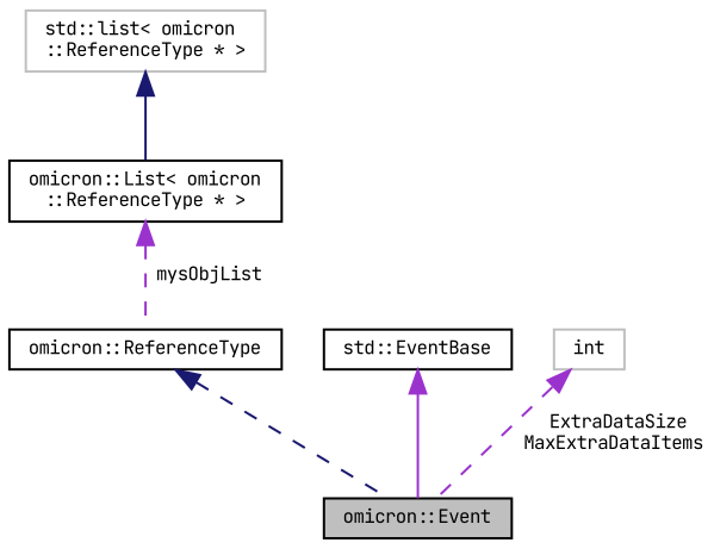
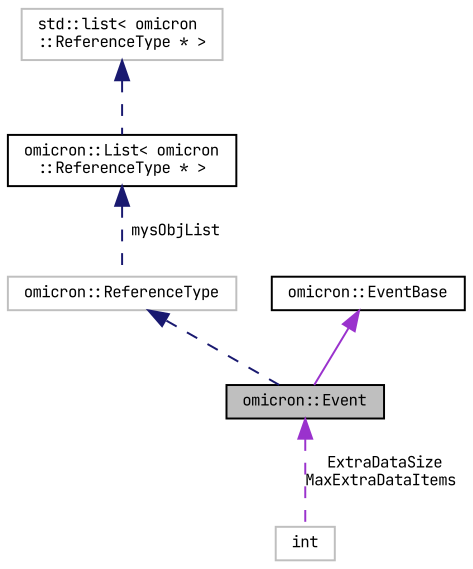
  digraph {
    fontname="JetBrains Mono"
    node [color=black fontname="JetBrains Mono" fontsize=8 shape=record]
    edge [color=darkorchid3 dir=back fontname="JetBrains Mono" fontsize=8 labelfontname="FreeSans.ttf" labelfontsize=8 style=dashed]
    n1 [fillcolor=grey75 fontcolor=black height=0.2 label="omicron::Event" style=filled width=0.4]
-   n2 [height=0.2 label="omicron::ReferenceType" width=0.4]
+   n2 [color=grey75 height=0.2 label="omicron::ReferenceType" width=0.4]
    n3 [height=0.2 label="omicron::List\< omicron\l::ReferenceType * \>" width=0.4]
    n4 [color=grey75 height=0.2 label="std::list\< omicron\l::ReferenceType * \>" width=0.4]
-   n5 [height=0.2 label="std::EventBase" width=0.4]
+   n5 [height=0.2 label="omicron::EventBase" width=0.4]
    n6 [color=grey75 height=0.2 label=int width=0.4]
    n2 -> n1 [color=midnightblue]
-   n3 -> n2 [label=" mysObjList"]
-   n4 -> n3 [color=midnightblue style=solid]
+   n3 -> n2 [color=midnightblue label=" mysObjList"]
+   n4 -> n3 [color=midnightblue]
    n5 -> n1 [style=solid]
-   n6 -> n1 [label=" ExtraDataSize\nMaxExtraDataItems"]
+   n1 -> n6 [label=" ExtraDataSize\nMaxExtraDataItems"]
  }
